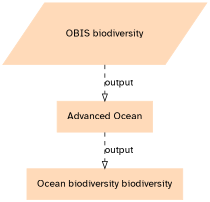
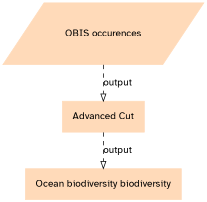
  digraph {
    node [color=peachpuff fontname="Atkinson Hyperlegible" margin="0.2,0.2" shape=box style=filled]
    edge [arrowhead=onormal fontname="Atkinson Hyperlegible" style=dashed]
-   n1 [label="OBIS biodiversity" shape=parallelogram]
-   n2 [label="Advanced Ocean"]
+   n1 [label="OBIS occurences" shape=parallelogram]
+   n2 [label="Advanced Cut"]
    n3 [label="Ocean biodiversity biodiversity"]
    n1 -> n2 [label=output]
    n2 -> n3 [label=output]
  }
